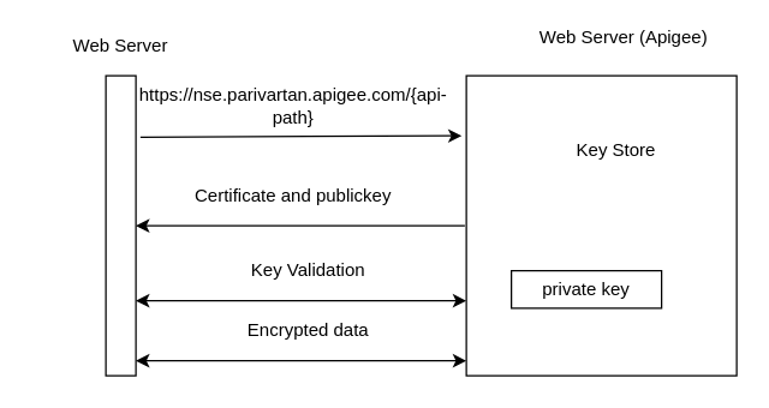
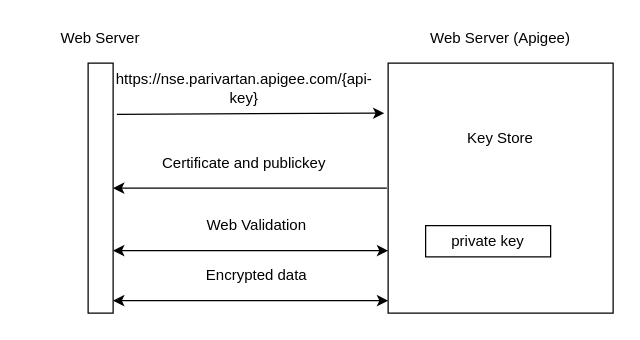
  <mxCell id="0" />
  <mxCell id="1" parent="0" />
  <mxCell id="2" value="" style="rounded=0;whiteSpace=wrap;html=1;" vertex="1" parent="1"><mxGeometry x="70" y="50" width="20" height="200" as="geometry" /></mxCell>
  <mxCell id="3" value="Web Server" style="text;html=1;strokeColor=none;fillColor=none;align=center;verticalAlign=middle;whiteSpace=wrap;rounded=0;" vertex="1" parent="1"><mxGeometry x="20" y="20" width="120" height="20" as="geometry" /></mxCell>
  <mxCell id="4" value="" style="rounded=0;whiteSpace=wrap;html=1;" vertex="1" parent="1"><mxGeometry x="310" y="50" width="180" height="200" as="geometry" /></mxCell>
- <mxCell id="5" value="Web Server (Apigee)" style="text;html=1;strokeColor=none;fillColor=none;align=center;verticalAlign=middle;whiteSpace=wrap;rounded=0;" vertex="1" parent="1"><mxGeometry x="355" y="15" width="120" height="20" as="geometry" /></mxCell>
- <mxCell id="6" value="Key Store" style="text;html=1;strokeColor=none;fillColor=none;align=center;verticalAlign=middle;whiteSpace=wrap;rounded=0;" vertex="1" parent="1"><mxGeometry x="350" y="90" width="120" height="20" as="geometry" /></mxCell>
+ <mxCell id="5" value="Web Server (Apigee)" style="text;html=1;strokeColor=none;fillColor=none;align=center;verticalAlign=middle;whiteSpace=wrap;rounded=0;" vertex="1" parent="1"><mxGeometry x="340" y="20" width="120" height="20" as="geometry" /></mxCell>
+ <mxCell id="6" value="Key Store" style="text;html=1;strokeColor=none;fillColor=none;align=center;verticalAlign=middle;whiteSpace=wrap;rounded=0;" vertex="1" parent="1"><mxGeometry x="340" y="100" width="120" height="20" as="geometry" /></mxCell>
  <mxCell id="7" value="private key" style="rounded=0;whiteSpace=wrap;html=1;" vertex="1" parent="1"><mxGeometry x="340" y="180" width="100" height="25" as="geometry" /></mxCell>
  <mxCell id="8" value="" style="endArrow=classic;html=1;exitX=1.15;exitY=0.205;exitDx=0;exitDy=0;exitPerimeter=0;entryX=-0.017;entryY=0.2;entryDx=0;entryDy=0;entryPerimeter=0;" edge="1" parent="1" source="2" target="4"><mxGeometry width="50" height="50" relative="1" as="geometry"><mxPoint x="250" y="110" as="sourcePoint" /><mxPoint x="300" y="60" as="targetPoint" /></mxGeometry></mxCell>
- <mxCell id="9" value="https://nse.parivartan.apigee.com/{api-path}" style="text;html=1;strokeColor=none;fillColor=none;align=center;verticalAlign=middle;whiteSpace=wrap;rounded=0;" vertex="1" parent="1"><mxGeometry x="90" y="60" width="210" height="20" as="geometry" /></mxCell>
+ <mxCell id="9" value="https://nse.parivartan.apigee.com/{api-key}" style="text;html=1;strokeColor=none;fillColor=none;align=center;verticalAlign=middle;whiteSpace=wrap;rounded=0;" vertex="1" parent="1"><mxGeometry x="90" y="60" width="210" height="20" as="geometry" /></mxCell>
  <mxCell id="10" value="" style="endArrow=classic;html=1;entryX=1;entryY=0.5;entryDx=0;entryDy=0;" edge="1" parent="1" target="2"><mxGeometry width="50" height="50" relative="1" as="geometry"><mxPoint x="309" y="150" as="sourcePoint" /><mxPoint x="316.94" y="100" as="targetPoint" /><Array as="points"><mxPoint x="200" y="150" /></Array></mxGeometry></mxCell>
  <mxCell id="11" value="Certificate and publickey" style="text;html=1;strokeColor=none;fillColor=none;align=center;verticalAlign=middle;whiteSpace=wrap;rounded=0;" vertex="1" parent="1"><mxGeometry x="90" y="120" width="210" height="20" as="geometry" /></mxCell>
  <mxCell id="12" value="" style="endArrow=classic;startArrow=classic;html=1;exitX=1;exitY=0.75;exitDx=0;exitDy=0;entryX=0;entryY=0.75;entryDx=0;entryDy=0;" edge="1" parent="1" source="2" target="4"><mxGeometry width="50" height="50" relative="1" as="geometry"><mxPoint x="250" y="110" as="sourcePoint" /><mxPoint x="300" y="60" as="targetPoint" /></mxGeometry></mxCell>
- <mxCell id="13" value="Key Validation" style="text;html=1;strokeColor=none;fillColor=none;align=center;verticalAlign=middle;whiteSpace=wrap;rounded=0;" vertex="1" parent="1"><mxGeometry x="100" y="170" width="210" height="20" as="geometry" /></mxCell>
+ <mxCell id="13" value="Web Validation" style="text;html=1;strokeColor=none;fillColor=none;align=center;verticalAlign=middle;whiteSpace=wrap;rounded=0;" vertex="1" parent="1"><mxGeometry x="100" y="170" width="210" height="20" as="geometry" /></mxCell>
  <mxCell id="14" value="" style="endArrow=classic;startArrow=classic;html=1;exitX=1;exitY=0.75;exitDx=0;exitDy=0;entryX=0;entryY=0.75;entryDx=0;entryDy=0;" edge="1" parent="1"><mxGeometry width="50" height="50" relative="1" as="geometry"><mxPoint x="90" y="240" as="sourcePoint" /><mxPoint x="310" y="240" as="targetPoint" /></mxGeometry></mxCell>
  <mxCell id="15" value="Encrypted data" style="text;html=1;strokeColor=none;fillColor=none;align=center;verticalAlign=middle;whiteSpace=wrap;rounded=0;" vertex="1" parent="1"><mxGeometry x="100" y="210" width="210" height="20" as="geometry" /></mxCell>
